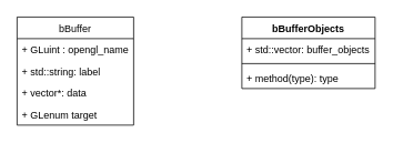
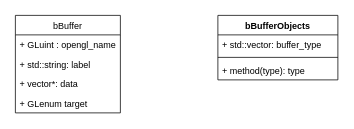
  <mxCell id="0" />
  <mxCell id="1" parent="0" />
  <mxCell id="2" value="bBuffer" style="swimlane;fontStyle=0;childLayout=stackLayout;horizontal=1;startSize=26;fillColor=none;horizontalStack=0;resizeParent=1;resizeParentMax=0;resizeLast=0;collapsible=1;marginBottom=0;" parent="1" vertex="1"><mxGeometry x="20" y="20" width="140" height="130" as="geometry" /></mxCell>
  <mxCell id="3" value="+ GLuint : opengl_name" style="text;strokeColor=none;fillColor=none;align=left;verticalAlign=top;spacingLeft=4;spacingRight=4;overflow=hidden;rotatable=0;points=[[0,0.5],[1,0.5]];portConstraint=eastwest;" parent="2" vertex="1"><mxGeometry y="26" width="140" height="26" as="geometry" /></mxCell>
  <mxCell id="4" value="+ std::string: label" style="text;strokeColor=none;fillColor=none;align=left;verticalAlign=top;spacingLeft=4;spacingRight=4;overflow=hidden;rotatable=0;points=[[0,0.5],[1,0.5]];portConstraint=eastwest;" parent="2" vertex="1"><mxGeometry y="52" width="140" height="26" as="geometry" /></mxCell>
  <mxCell id="5" value="+ vector*: data" style="text;strokeColor=none;fillColor=none;align=left;verticalAlign=top;spacingLeft=4;spacingRight=4;overflow=hidden;rotatable=0;points=[[0,0.5],[1,0.5]];portConstraint=eastwest;" parent="2" vertex="1"><mxGeometry y="78" width="140" height="26" as="geometry" /></mxCell>
  <mxCell id="6" value="+ GLenum target" style="text;strokeColor=none;fillColor=none;align=left;verticalAlign=top;spacingLeft=4;spacingRight=4;overflow=hidden;rotatable=0;points=[[0,0.5],[1,0.5]];portConstraint=eastwest;" parent="2" vertex="1"><mxGeometry y="104" width="140" height="26" as="geometry" /></mxCell>
  <mxCell id="7" value="bBufferObjects" style="swimlane;fontStyle=1;align=center;verticalAlign=top;childLayout=stackLayout;horizontal=1;startSize=26;horizontalStack=0;resizeParent=1;resizeParentMax=0;resizeLast=0;collapsible=1;marginBottom=0;" parent="1" vertex="1"><mxGeometry x="290" y="20" width="160" height="86" as="geometry" /></mxCell>
- <mxCell id="8" value="+ std::vector: buffer_objects" style="text;strokeColor=none;fillColor=none;align=left;verticalAlign=top;spacingLeft=4;spacingRight=4;overflow=hidden;rotatable=0;points=[[0,0.5],[1,0.5]];portConstraint=eastwest;" parent="7" vertex="1"><mxGeometry y="26" width="160" height="26" as="geometry" /></mxCell>
+ <mxCell id="8" value="+ std::vector: buffer_type" style="text;strokeColor=none;fillColor=none;align=left;verticalAlign=top;spacingLeft=4;spacingRight=4;overflow=hidden;rotatable=0;points=[[0,0.5],[1,0.5]];portConstraint=eastwest;" parent="7" vertex="1"><mxGeometry y="26" width="160" height="26" as="geometry" /></mxCell>
  <mxCell id="9" value="" style="line;strokeWidth=1;fillColor=none;align=left;verticalAlign=middle;spacingTop=-1;spacingLeft=3;spacingRight=3;rotatable=0;labelPosition=right;points=[];portConstraint=eastwest;" parent="7" vertex="1"><mxGeometry y="52" width="160" height="8" as="geometry" /></mxCell>
  <mxCell id="10" value="+ method(type): type" style="text;strokeColor=none;fillColor=none;align=left;verticalAlign=top;spacingLeft=4;spacingRight=4;overflow=hidden;rotatable=0;points=[[0,0.5],[1,0.5]];portConstraint=eastwest;" parent="7" vertex="1"><mxGeometry y="60" width="160" height="26" as="geometry" /></mxCell>
